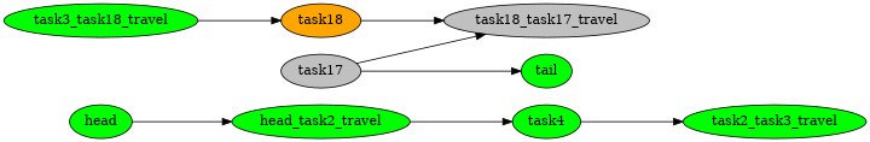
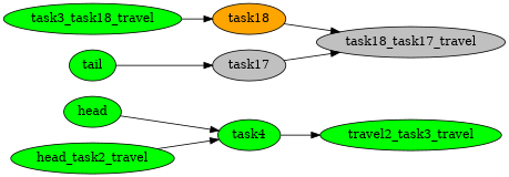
  digraph {
    rankdir=LR
    node [fillcolor=green fontcolor=black style=filled]
    edge [color=black]
    n1 [label=head]
    n2 [label=head_task2_travel]
    n3 [label=task4]
-   n4 [label=task2_task3_travel]
+   n4 [label=travel2_task3_travel]
    n5 [label=task3_task18_travel]
    n6 [fillcolor=orange label=task18]
    n7 [fillcolor=gray label=task18_task17_travel]
    n8 [fillcolor=gray label=task17]
    n9 [label=tail]
-   n1 -> n2
+   n1 -> n3
    n2 -> n3
    n3 -> n4
    n5 -> n6
    n6 -> n7
    n8 -> n7
-   n8 -> n9
+   n9 -> n8
  }
